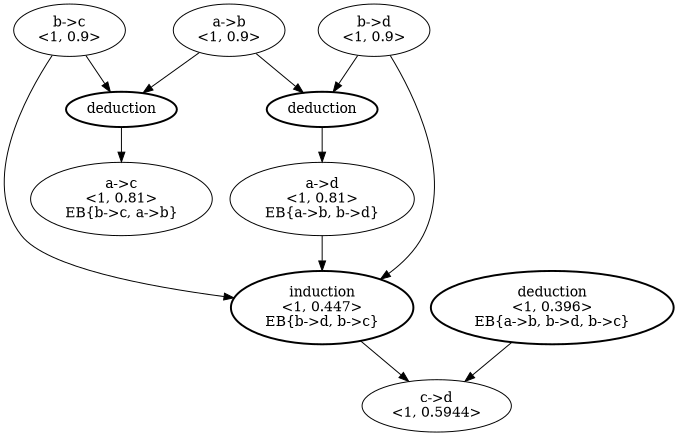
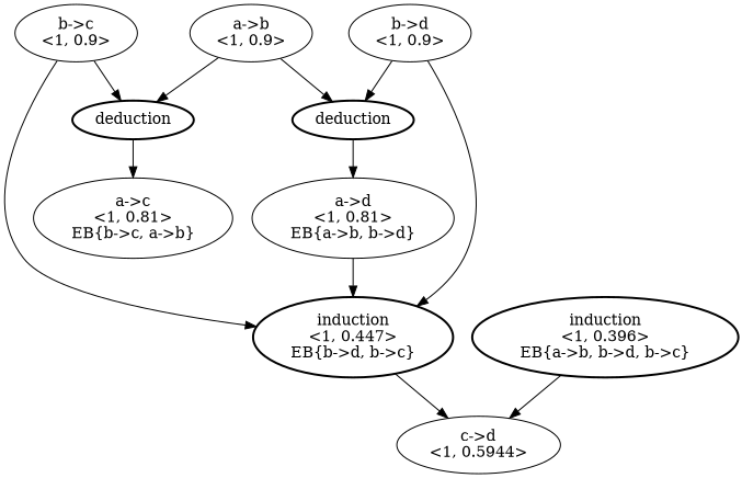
  digraph {
    n1 [label="a->b\n<1, 0.9>"]
    n2 [label=deduction penwidth=2]
    n3 [label=deduction penwidth=2]
    n4 [label="a->c\n<1, 0.81>\nEB{b->c, a->b}"]
    n5 [label="a->d\n<1, 0.81>\nEB{a->b, b->d}"]
    n6 [label="b->c\n<1, 0.9>"]
    n7 [label="induction\n<1, 0.447>\nEB{b->d, b->c}" penwidth=2]
    n8 [label="c->d\n<1, 0.5944>"]
    n9 [label="b->d\n<1, 0.9>"]
-   n10 [label="deduction\n<1, 0.396>\nEB{a->b, b->d, b->c}" penwidth=2]
+   n10 [label="induction\n<1, 0.396>\nEB{a->b, b->d, b->c}" penwidth=2]
    n1 -> n2
    n1 -> n3
    n2 -> n4
    n3 -> n5
    n5 -> n7
    n6 -> n2
    n6 -> n7
    n7 -> n8
    n9 -> n3
    n9 -> n7
    n10 -> n8
  }
